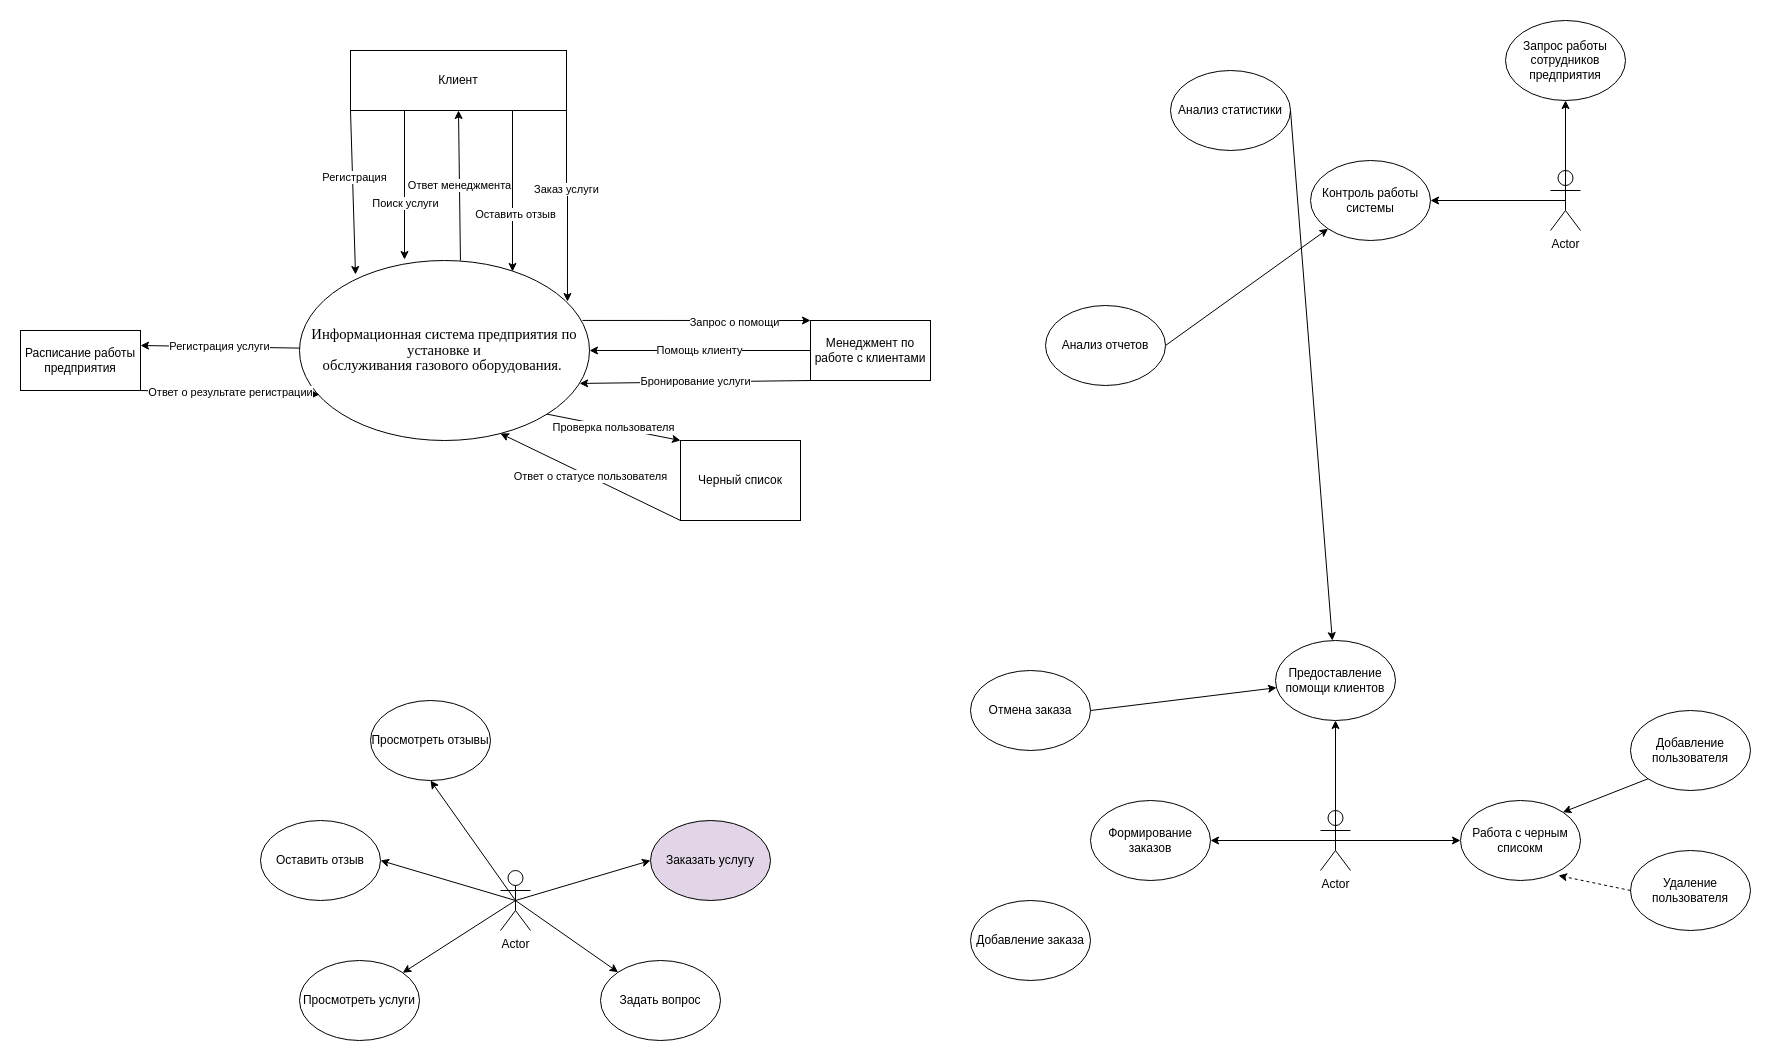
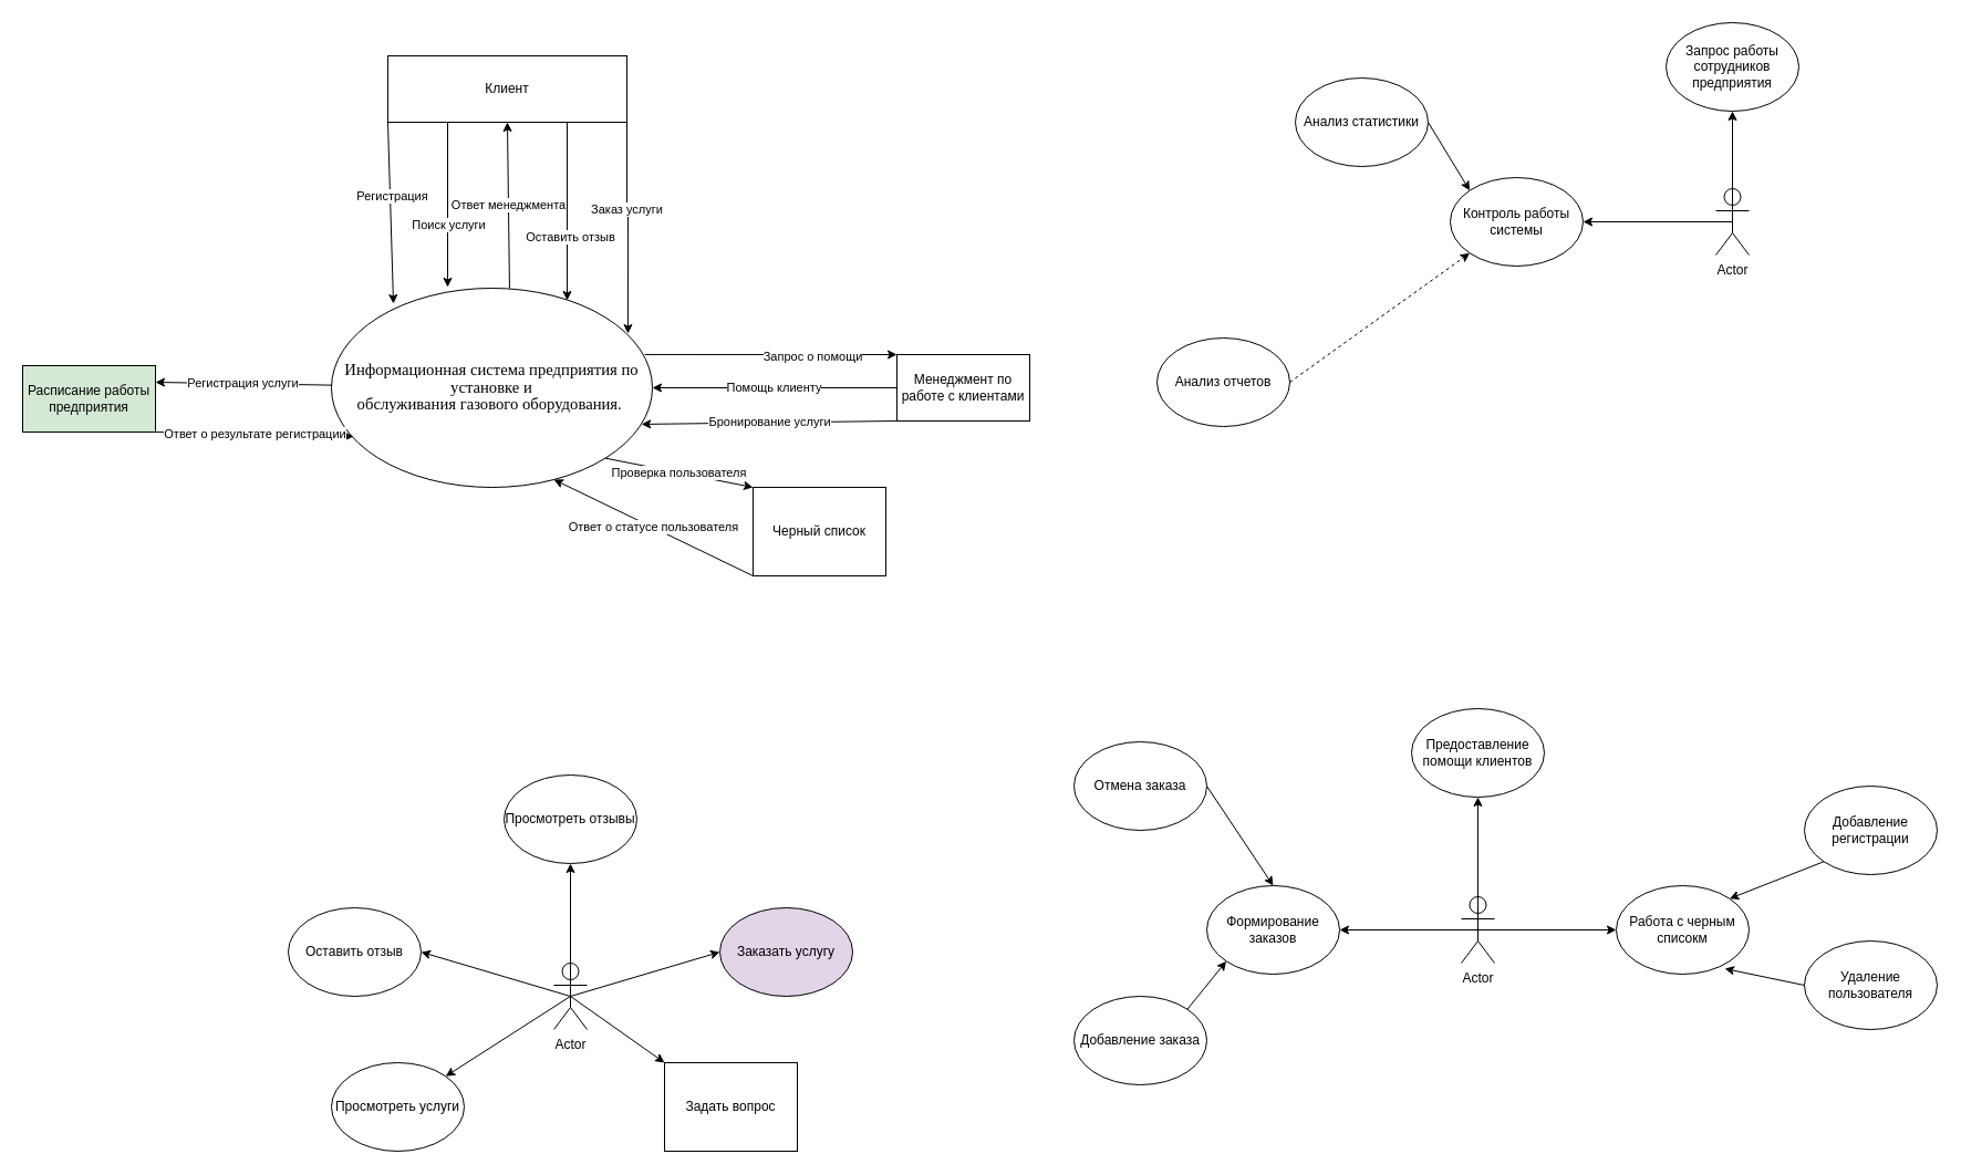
  <mxCell id="0" />
  <mxCell id="1" parent="0" />
  <mxCell id="2" value="&lt;span style=&quot;font-size: 11.0pt ; line-height: 107% ; font-family: &amp;#34;calibri&amp;#34; , &amp;#34;sans-serif&amp;#34;&quot;&gt;Информационная система предприятия по установке и &lt;br&gt;обслуживания газового оборудования.&amp;nbsp;&lt;/span&gt;" style="ellipse;whiteSpace=wrap;html=1;" vertex="1" parent="1"><mxGeometry x="299" y="260" width="290" height="180" as="geometry" /></mxCell>
  <mxCell id="3" style="edgeStyle=orthogonalEdgeStyle;rounded=0;orthogonalLoop=1;jettySize=auto;html=1;exitX=1;exitY=1;exitDx=0;exitDy=0;entryX=0.924;entryY=0.228;entryDx=0;entryDy=0;entryPerimeter=0;" edge="1" parent="1" source="5" target="2"><mxGeometry relative="1" as="geometry" /></mxCell>
  <mxCell id="4" value="Заказ услуги" style="edgeLabel;html=1;align=center;verticalAlign=middle;resizable=0;points=[];" vertex="1" connectable="0" parent="3"><mxGeometry x="-0.166" y="-1" relative="1" as="geometry"><mxPoint as="offset" /></mxGeometry></mxCell>
  <mxCell id="5" value="Клиент" style="rounded=0;whiteSpace=wrap;html=1;" vertex="1" parent="1"><mxGeometry x="350" y="50" width="216" height="60" as="geometry" /></mxCell>
- <mxCell id="6" value="Расписание работы предприятия" style="rounded=0;whiteSpace=wrap;html=1;" vertex="1" parent="1"><mxGeometry x="20" y="330" width="120" height="60" as="geometry" /></mxCell>
+ <mxCell id="6" value="Расписание работы предприятия" style="rounded=0;whiteSpace=wrap;html=1;fillColor=#d5e8d4;" vertex="1" parent="1"><mxGeometry x="20" y="330" width="120" height="60" as="geometry" /></mxCell>
  <mxCell id="7" value="Менеджмент по работе с клиентами" style="rounded=0;whiteSpace=wrap;html=1;" vertex="1" parent="1"><mxGeometry x="810" y="320" width="120" height="60" as="geometry" /></mxCell>
  <mxCell id="8" value="Черный список" style="rounded=0;whiteSpace=wrap;html=1;" vertex="1" parent="1"><mxGeometry x="680" y="440" width="120" height="80" as="geometry" /></mxCell>
  <mxCell id="9" value="" style="endArrow=classic;html=1;rounded=0;exitX=0;exitY=1;exitDx=0;exitDy=0;" edge="1" parent="1" source="5"><mxGeometry width="50" height="50" relative="1" as="geometry"><mxPoint x="410" y="220" as="sourcePoint" /><mxPoint x="355" y="274" as="targetPoint" /></mxGeometry></mxCell>
  <mxCell id="10" value="Регистрация" style="edgeLabel;html=1;align=center;verticalAlign=middle;resizable=0;points=[];rotation=0;" vertex="1" connectable="0" parent="9"><mxGeometry x="-0.188" y="1" relative="1" as="geometry"><mxPoint as="offset" /></mxGeometry></mxCell>
  <mxCell id="11" value="&lt;p style=&quot;line-height: 0&quot;&gt;&lt;br&gt;&lt;/p&gt;" style="endArrow=classic;html=1;rounded=0;exitX=0.25;exitY=1;exitDx=0;exitDy=0;" edge="1" parent="1" source="5"><mxGeometry width="50" height="50" relative="1" as="geometry"><mxPoint x="450" y="220" as="sourcePoint" /><mxPoint x="404" y="259" as="targetPoint" /></mxGeometry></mxCell>
  <mxCell id="12" value="Поиск услуги" style="edgeLabel;html=1;align=center;verticalAlign=middle;resizable=0;points=[];" vertex="1" connectable="0" parent="11"><mxGeometry x="0.24" relative="1" as="geometry"><mxPoint as="offset" /></mxGeometry></mxCell>
  <mxCell id="13" value="" style="endArrow=classic;html=1;rounded=0;exitX=0.976;exitY=0.333;exitDx=0;exitDy=0;exitPerimeter=0;entryX=0;entryY=0;entryDx=0;entryDy=0;" edge="1" parent="1" source="2" target="7"><mxGeometry width="50" height="50" relative="1" as="geometry"><mxPoint x="630" y="340" as="sourcePoint" /><mxPoint x="680" y="290" as="targetPoint" /></mxGeometry></mxCell>
  <mxCell id="14" value="Запрос о помощи" style="edgeLabel;html=1;align=center;verticalAlign=middle;resizable=0;points=[];" vertex="1" connectable="0" parent="13"><mxGeometry x="0.326" y="-2" relative="1" as="geometry"><mxPoint as="offset" /></mxGeometry></mxCell>
  <mxCell id="15" value="Помощь клиенту" style="endArrow=classic;html=1;rounded=0;entryX=1;entryY=0.5;entryDx=0;entryDy=0;exitX=0;exitY=0.5;exitDx=0;exitDy=0;" edge="1" parent="1" source="7" target="2"><mxGeometry width="50" height="50" relative="1" as="geometry"><mxPoint x="750" y="390" as="sourcePoint" /><mxPoint x="800" y="340" as="targetPoint" /></mxGeometry></mxCell>
  <mxCell id="16" value="Бронирование услуги" style="endArrow=classic;html=1;rounded=0;entryX=0.966;entryY=0.683;entryDx=0;entryDy=0;entryPerimeter=0;exitX=0;exitY=1;exitDx=0;exitDy=0;" edge="1" parent="1" source="7" target="2"><mxGeometry width="50" height="50" relative="1" as="geometry"><mxPoint x="690" y="440" as="sourcePoint" /><mxPoint x="740" y="390" as="targetPoint" /></mxGeometry></mxCell>
  <mxCell id="17" value="Проверка пользователя" style="endArrow=classic;html=1;rounded=0;entryX=0;entryY=0;entryDx=0;entryDy=0;exitX=1;exitY=1;exitDx=0;exitDy=0;" edge="1" parent="1" source="2" target="8"><mxGeometry width="50" height="50" relative="1" as="geometry"><mxPoint x="420" y="270" as="sourcePoint" /><mxPoint x="470" y="220" as="targetPoint" /></mxGeometry></mxCell>
  <mxCell id="18" value="Ответ о статусе пользователя" style="endArrow=classic;html=1;rounded=0;entryX=0.693;entryY=0.961;entryDx=0;entryDy=0;entryPerimeter=0;exitX=0;exitY=1;exitDx=0;exitDy=0;" edge="1" parent="1" source="8" target="2"><mxGeometry width="50" height="50" relative="1" as="geometry"><mxPoint x="550" y="510" as="sourcePoint" /><mxPoint x="600" y="460" as="targetPoint" /></mxGeometry></mxCell>
  <mxCell id="19" value="Регистрация услуги" style="endArrow=classic;html=1;rounded=0;entryX=1;entryY=0.25;entryDx=0;entryDy=0;" edge="1" parent="1" source="2" target="6"><mxGeometry width="50" height="50" relative="1" as="geometry"><mxPoint x="260" y="280" as="sourcePoint" /><mxPoint x="310" y="230" as="targetPoint" /></mxGeometry></mxCell>
  <mxCell id="20" value="Ответ о результате регистрации" style="endArrow=classic;html=1;rounded=0;exitX=1;exitY=1;exitDx=0;exitDy=0;" edge="1" parent="1" source="6"><mxGeometry width="50" height="50" relative="1" as="geometry"><mxPoint x="240" y="460" as="sourcePoint" /><mxPoint x="319" y="394" as="targetPoint" /></mxGeometry></mxCell>
  <mxCell id="21" value="Ответ менеджмента" style="endArrow=classic;html=1;rounded=0;entryX=0.5;entryY=1;entryDx=0;entryDy=0;exitX=0.555;exitY=0;exitDx=0;exitDy=0;exitPerimeter=0;" edge="1" parent="1" source="2" target="5"><mxGeometry width="50" height="50" relative="1" as="geometry"><mxPoint x="511" y="268" as="sourcePoint" /><mxPoint x="510" y="200" as="targetPoint" /></mxGeometry></mxCell>
  <mxCell id="22" value="" style="endArrow=classic;html=1;rounded=0;exitX=0.75;exitY=1;exitDx=0;exitDy=0;" edge="1" parent="1" source="5"><mxGeometry width="50" height="50" relative="1" as="geometry"><mxPoint x="720" y="270" as="sourcePoint" /><mxPoint x="512" y="271" as="targetPoint" /></mxGeometry></mxCell>
  <mxCell id="23" value="Оставить отзыв" style="edgeLabel;html=1;align=center;verticalAlign=middle;resizable=0;points=[];" vertex="1" connectable="0" parent="22"><mxGeometry x="0.28" y="2" relative="1" as="geometry"><mxPoint as="offset" /></mxGeometry></mxCell>
  <mxCell id="24" value="Actor" style="shape=umlActor;verticalLabelPosition=bottom;verticalAlign=top;html=1;outlineConnect=0;" vertex="1" parent="1"><mxGeometry x="500" y="870" width="30" height="60" as="geometry" /></mxCell>
  <mxCell id="25" value="Оставить отзыв" style="ellipse;whiteSpace=wrap;html=1;" vertex="1" parent="1"><mxGeometry x="260" y="820" width="120" height="80" as="geometry" /></mxCell>
- <mxCell id="26" value="Просмотреть отзывы" style="ellipse;whiteSpace=wrap;html=1;" vertex="1" parent="1"><mxGeometry x="370" y="700" width="120" height="80" as="geometry" /></mxCell>
+ <mxCell id="26" value="Просмотреть отзывы" style="ellipse;whiteSpace=wrap;html=1;" vertex="1" parent="1"><mxGeometry x="455" y="700" width="120" height="80" as="geometry" /></mxCell>
  <mxCell id="27" value="Заказать услугу" style="ellipse;whiteSpace=wrap;html=1;fillColor=#e1d5e7;" vertex="1" parent="1"><mxGeometry x="650" y="820" width="120" height="80" as="geometry" /></mxCell>
- <mxCell id="28" value="Задать вопрос" style="ellipse;whiteSpace=wrap;html=1;" vertex="1" parent="1"><mxGeometry x="600" y="960" width="120" height="80" as="geometry" /></mxCell>
+ <mxCell id="28" value="Задать вопрос" style="whiteSpace=wrap;html=1;rounded=0;" vertex="1" parent="1"><mxGeometry x="600" y="960" width="120" height="80" as="geometry" /></mxCell>
  <mxCell id="29" value="Просмотреть услуги" style="ellipse;whiteSpace=wrap;html=1;" vertex="1" parent="1"><mxGeometry x="299" y="960" width="120" height="80" as="geometry" /></mxCell>
  <mxCell id="30" value="" style="endArrow=classic;html=1;rounded=0;exitX=0.5;exitY=0.5;exitDx=0;exitDy=0;exitPerimeter=0;entryX=0;entryY=0.5;entryDx=0;entryDy=0;" edge="1" parent="1" source="24" target="27"><mxGeometry width="50" height="50" relative="1" as="geometry"><mxPoint x="590" y="920" as="sourcePoint" /><mxPoint x="640" y="870" as="targetPoint" /></mxGeometry></mxCell>
  <mxCell id="31" value="" style="endArrow=classic;html=1;rounded=0;exitX=0.5;exitY=0.5;exitDx=0;exitDy=0;exitPerimeter=0;entryX=0;entryY=0;entryDx=0;entryDy=0;" edge="1" parent="1" source="24" target="28"><mxGeometry width="50" height="50" relative="1" as="geometry"><mxPoint x="590" y="960" as="sourcePoint" /><mxPoint x="640" y="910" as="targetPoint" /></mxGeometry></mxCell>
  <mxCell id="32" value="" style="endArrow=classic;html=1;rounded=0;exitX=0.5;exitY=0.5;exitDx=0;exitDy=0;exitPerimeter=0;" edge="1" parent="1" source="24" target="29"><mxGeometry width="50" height="50" relative="1" as="geometry"><mxPoint x="460" y="940" as="sourcePoint" /><mxPoint x="510" y="890" as="targetPoint" /></mxGeometry></mxCell>
  <mxCell id="33" value="" style="endArrow=classic;html=1;rounded=0;entryX=1;entryY=0.5;entryDx=0;entryDy=0;exitX=0.5;exitY=0.5;exitDx=0;exitDy=0;exitPerimeter=0;" edge="1" parent="1" source="24" target="25"><mxGeometry width="50" height="50" relative="1" as="geometry"><mxPoint x="520" y="900" as="sourcePoint" /><mxPoint x="490" y="830" as="targetPoint" /></mxGeometry></mxCell>
  <mxCell id="34" value="" style="endArrow=classic;html=1;rounded=0;entryX=0.5;entryY=1;entryDx=0;entryDy=0;exitX=0.5;exitY=0.5;exitDx=0;exitDy=0;exitPerimeter=0;" edge="1" parent="1" source="24" target="26"><mxGeometry width="50" height="50" relative="1" as="geometry"><mxPoint x="450" y="870" as="sourcePoint" /><mxPoint x="500" y="820" as="targetPoint" /></mxGeometry></mxCell>
  <mxCell id="35" value="Actor" style="shape=umlActor;verticalLabelPosition=bottom;verticalAlign=top;html=1;outlineConnect=0;" vertex="1" parent="1"><mxGeometry x="1320" y="810" width="30" height="60" as="geometry" /></mxCell>
  <mxCell id="36" value="Предоставление помощи клиентов" style="ellipse;whiteSpace=wrap;html=1;" vertex="1" parent="1"><mxGeometry x="1275" y="640" width="120" height="80" as="geometry" /></mxCell>
  <mxCell id="37" value="Формирование заказов" style="ellipse;whiteSpace=wrap;html=1;" vertex="1" parent="1"><mxGeometry x="1090" y="800" width="120" height="80" as="geometry" /></mxCell>
  <mxCell id="38" value="Работа с черным списокм" style="ellipse;whiteSpace=wrap;html=1;" vertex="1" parent="1"><mxGeometry x="1460" y="800" width="120" height="80" as="geometry" /></mxCell>
  <mxCell id="39" value="" style="endArrow=classic;html=1;rounded=0;entryX=0.5;entryY=1;entryDx=0;entryDy=0;exitX=0.5;exitY=0.5;exitDx=0;exitDy=0;exitPerimeter=0;" edge="1" parent="1" source="35" target="36"><mxGeometry width="50" height="50" relative="1" as="geometry"><mxPoint x="1280" y="810" as="sourcePoint" /><mxPoint x="1330" y="760" as="targetPoint" /></mxGeometry></mxCell>
  <mxCell id="40" value="" style="endArrow=classic;html=1;rounded=0;exitX=0.5;exitY=0.5;exitDx=0;exitDy=0;exitPerimeter=0;entryX=0;entryY=0.5;entryDx=0;entryDy=0;" edge="1" parent="1" source="35" target="38"><mxGeometry width="50" height="50" relative="1" as="geometry"><mxPoint x="1380" y="870" as="sourcePoint" /><mxPoint x="1430" y="820" as="targetPoint" /></mxGeometry></mxCell>
  <mxCell id="41" value="" style="endArrow=classic;html=1;rounded=0;entryX=1;entryY=0.5;entryDx=0;entryDy=0;exitX=0.5;exitY=0.5;exitDx=0;exitDy=0;exitPerimeter=0;" edge="1" parent="1" source="35" target="37"><mxGeometry width="50" height="50" relative="1" as="geometry"><mxPoint x="1220" y="870" as="sourcePoint" /><mxPoint x="1270" y="820" as="targetPoint" /></mxGeometry></mxCell>
  <mxCell id="42" value="Отмена заказа" style="ellipse;whiteSpace=wrap;html=1;" vertex="1" parent="1"><mxGeometry x="970" y="670" width="120" height="80" as="geometry" /></mxCell>
  <mxCell id="43" value="Добавление заказа" style="ellipse;whiteSpace=wrap;html=1;" vertex="1" parent="1"><mxGeometry x="970" y="900" width="120" height="80" as="geometry" /></mxCell>
- <mxCell id="44" value="Добавление пользователя" style="ellipse;whiteSpace=wrap;html=1;" vertex="1" parent="1"><mxGeometry x="1630" y="710" width="120" height="80" as="geometry" /></mxCell>
+ <mxCell id="44" value="Добавление регистрации" style="ellipse;whiteSpace=wrap;html=1;" vertex="1" parent="1"><mxGeometry x="1630" y="710" width="120" height="80" as="geometry" /></mxCell>
  <mxCell id="45" value="Удаление пользователя" style="ellipse;whiteSpace=wrap;html=1;" vertex="1" parent="1"><mxGeometry x="1630" y="850" width="120" height="80" as="geometry" /></mxCell>
- <mxCell id="46" value="" style="endArrow=classic;html=1;rounded=0;entryX=0.817;entryY=0.938;entryDx=0;entryDy=0;entryPerimeter=0;exitX=0;exitY=0.5;exitDx=0;exitDy=0;dashed=1;" edge="1" parent="1" source="45" target="38"><mxGeometry width="50" height="50" relative="1" as="geometry"><mxPoint x="1640" y="960" as="sourcePoint" /><mxPoint x="1690" y="910" as="targetPoint" /></mxGeometry></mxCell>
+ <mxCell id="46" value="" style="endArrow=classic;html=1;rounded=0;entryX=0.817;entryY=0.938;entryDx=0;entryDy=0;entryPerimeter=0;exitX=0;exitY=0.5;exitDx=0;exitDy=0;" edge="1" parent="1" source="45" target="38"><mxGeometry width="50" height="50" relative="1" as="geometry"><mxPoint x="1640" y="960" as="sourcePoint" /><mxPoint x="1690" y="910" as="targetPoint" /></mxGeometry></mxCell>
  <mxCell id="47" value="" style="endArrow=classic;html=1;rounded=0;entryX=1;entryY=0;entryDx=0;entryDy=0;exitX=0;exitY=1;exitDx=0;exitDy=0;" edge="1" parent="1" source="44" target="38"><mxGeometry width="50" height="50" relative="1" as="geometry"><mxPoint x="1550" y="790" as="sourcePoint" /><mxPoint x="1600" y="740" as="targetPoint" /></mxGeometry></mxCell>
- <mxCell id="48" value="" style="endArrow=classic;html=1;rounded=0;exitX=1;exitY=0.5;exitDx=0;exitDy=0;" edge="1" parent="1" source="42" target="36"><mxGeometry width="50" height="50" relative="1" as="geometry"><mxPoint x="1140" y="740" as="sourcePoint" /><mxPoint x="1190" y="690" as="targetPoint" /></mxGeometry></mxCell>
+ <mxCell id="48" value="" style="endArrow=classic;html=1;rounded=0;exitX=1;exitY=0.5;exitDx=0;exitDy=0;entryX=0.5;entryY=0;entryDx=0;entryDy=0;" edge="1" parent="1" source="42" target="37"><mxGeometry width="50" height="50" relative="1" as="geometry"><mxPoint x="1140" y="740" as="sourcePoint" /><mxPoint x="1190" y="690" as="targetPoint" /></mxGeometry></mxCell>
+ <mxCell id="49" value="" style="endArrow=classic;html=1;rounded=0;exitX=1;exitY=0;exitDx=0;exitDy=0;entryX=0;entryY=1;entryDx=0;entryDy=0;" edge="1" parent="1" source="43" target="37"><mxGeometry width="50" height="50" relative="1" as="geometry"><mxPoint x="1160" y="960" as="sourcePoint" /><mxPoint x="1210" y="910" as="targetPoint" /></mxGeometry></mxCell>
  <mxCell id="50" value="Actor" style="shape=umlActor;verticalLabelPosition=bottom;verticalAlign=top;html=1;outlineConnect=0;" vertex="1" parent="1"><mxGeometry x="1550" y="170" width="30" height="60" as="geometry" /></mxCell>
  <mxCell id="51" value="Запрос работы сотрудников предприятия" style="ellipse;whiteSpace=wrap;html=1;" vertex="1" parent="1"><mxGeometry x="1505" y="20" width="120" height="80" as="geometry" /></mxCell>
  <mxCell id="52" value="Контроль работы системы" style="ellipse;whiteSpace=wrap;html=1;" vertex="1" parent="1"><mxGeometry x="1310" y="160" width="120" height="80" as="geometry" /></mxCell>
  <mxCell id="53" value="Анализ отчетов" style="ellipse;whiteSpace=wrap;html=1;" vertex="1" parent="1"><mxGeometry x="1045" y="305" width="120" height="80" as="geometry" /></mxCell>
  <mxCell id="54" value="Анализ статистики" style="ellipse;whiteSpace=wrap;html=1;" vertex="1" parent="1"><mxGeometry x="1170" y="70" width="120" height="80" as="geometry" /></mxCell>
- <mxCell id="55" value="" style="endArrow=classic;html=1;rounded=0;exitX=1;exitY=0.5;exitDx=0;exitDy=0;" edge="1" parent="1" source="54" target="36"><mxGeometry width="50" height="50" relative="1" as="geometry"><mxPoint x="1260" y="220" as="sourcePoint" /><mxPoint x="1310" y="170" as="targetPoint" /></mxGeometry></mxCell>
- <mxCell id="56" value="" style="endArrow=classic;html=1;rounded=0;exitX=1;exitY=0.5;exitDx=0;exitDy=0;entryX=0;entryY=1;entryDx=0;entryDy=0;" edge="1" parent="1" source="53" target="52"><mxGeometry width="50" height="50" relative="1" as="geometry"><mxPoint x="1340" y="320" as="sourcePoint" /><mxPoint x="1390" y="270" as="targetPoint" /></mxGeometry></mxCell>
+ <mxCell id="55" value="" style="endArrow=classic;html=1;rounded=0;exitX=1;exitY=0.5;exitDx=0;exitDy=0;entryX=0;entryY=0;entryDx=0;entryDy=0;" edge="1" parent="1" source="54" target="52"><mxGeometry width="50" height="50" relative="1" as="geometry"><mxPoint x="1260" y="220" as="sourcePoint" /><mxPoint x="1310" y="170" as="targetPoint" /></mxGeometry></mxCell>
+ <mxCell id="56" value="" style="endArrow=classic;html=1;rounded=0;exitX=1;exitY=0.5;exitDx=0;exitDy=0;entryX=0;entryY=1;entryDx=0;entryDy=0;dashed=1;" edge="1" parent="1" source="53" target="52"><mxGeometry width="50" height="50" relative="1" as="geometry"><mxPoint x="1340" y="320" as="sourcePoint" /><mxPoint x="1390" y="270" as="targetPoint" /></mxGeometry></mxCell>
  <mxCell id="57" value="" style="endArrow=classic;html=1;rounded=0;exitX=0.5;exitY=0.5;exitDx=0;exitDy=0;exitPerimeter=0;entryX=0.5;entryY=1;entryDx=0;entryDy=0;" edge="1" parent="1" source="50" target="51"><mxGeometry width="50" height="50" relative="1" as="geometry"><mxPoint x="1620" y="160" as="sourcePoint" /><mxPoint x="1670" y="110" as="targetPoint" /></mxGeometry></mxCell>
  <mxCell id="58" value="" style="endArrow=classic;html=1;rounded=0;entryX=1;entryY=0.5;entryDx=0;entryDy=0;exitX=0.5;exitY=0.5;exitDx=0;exitDy=0;exitPerimeter=0;" edge="1" parent="1" source="50" target="52"><mxGeometry width="50" height="50" relative="1" as="geometry"><mxPoint x="1480" y="290" as="sourcePoint" /><mxPoint x="1410" y="260" as="targetPoint" /></mxGeometry></mxCell>
